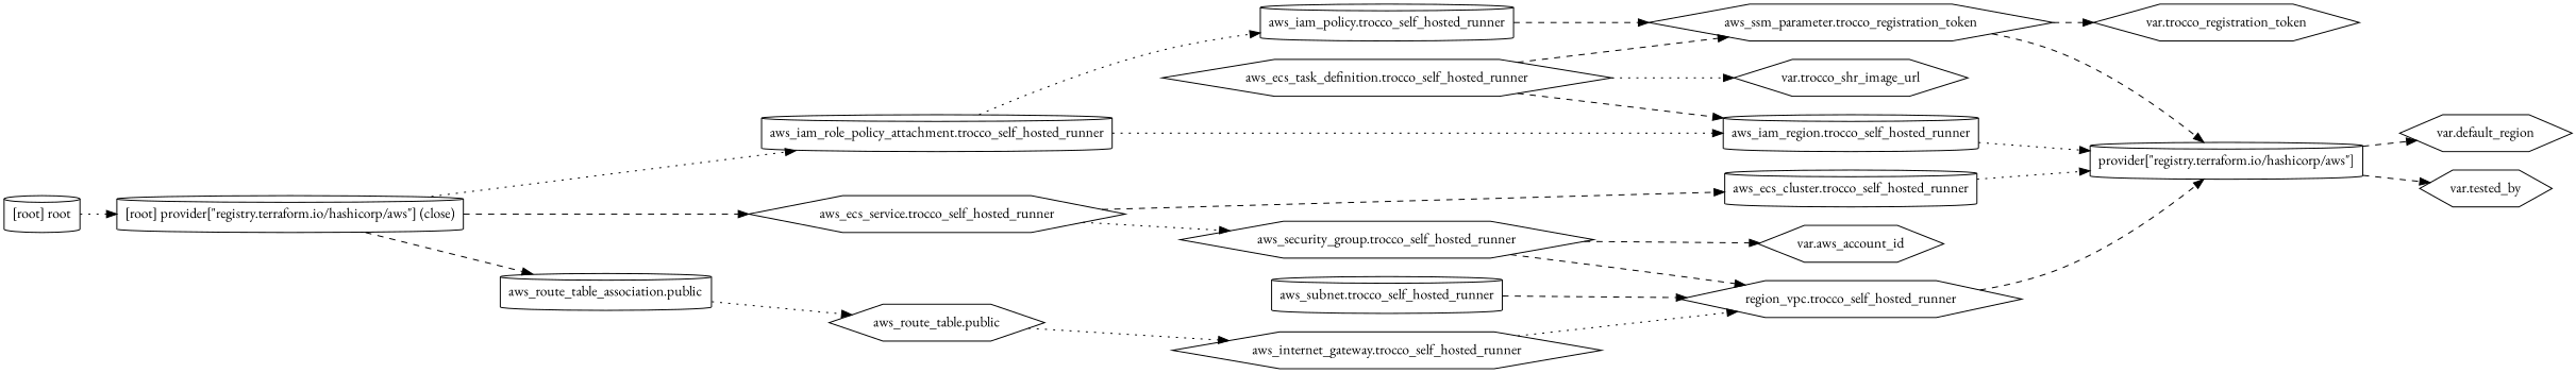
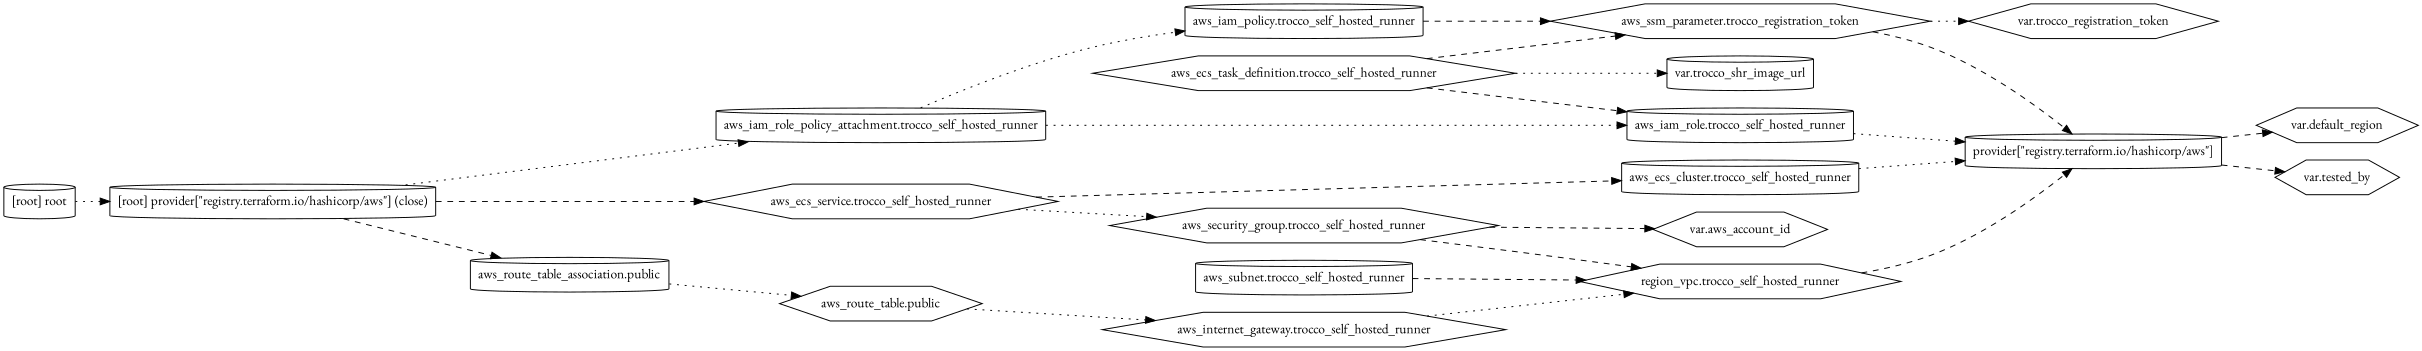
  digraph {
    compound=true
    fontname="EB Garamond"
    newrank=true
    rankdir=LR
    node [fontname="EB Garamond" shape=hexagon]
    edge [fontname="EB Garamond" style=dashed]
    n1 [label="provider[\"registry.terraform.io/hashicorp/aws\"]" shape=cylinder]
    n2 [label="aws_ecs_cluster.trocco_self_hosted_runner" shape=cylinder]
    n3 [label="aws_ecs_service.trocco_self_hosted_runner"]
    n4 [label="aws_ecs_task_definition.trocco_self_hosted_runner"]
    n5 [label="aws_security_group.trocco_self_hosted_runner"]
    n6 [label="aws_subnet.trocco_self_hosted_runner" shape=cylinder]
-   n7 [label="aws_iam_region.trocco_self_hosted_runner" shape=cylinder]
+   n7 [label="aws_iam_role.trocco_self_hosted_runner" shape=cylinder]
    n8 [label="aws_ssm_parameter.trocco_registration_token"]
-   n9 [label="var.trocco_shr_image_url"]
+   n9 [label="var.trocco_shr_image_url" shape=cylinder]
    n10 [label="aws_iam_policy.trocco_self_hosted_runner" shape=cylinder]
    n11 [label="var.aws_account_id"]
    n12 [label="aws_iam_role_policy_attachment.trocco_self_hosted_runner" shape=cylinder]
    n13 [label="aws_internet_gateway.trocco_self_hosted_runner"]
    n14 [label="region_vpc.trocco_self_hosted_runner"]
    n15 [label="aws_route_table.public"]
    n16 [label="aws_route_table_association.public" shape=cylinder]
    n17 [label="var.trocco_registration_token"]
    n18 [label="var.default_region"]
    n19 [label="var.tested_by"]
    "[root] provider[\"registry.terraform.io/hashicorp/aws\"] (close)" [shape=cylinder]
    "[root] root" [shape=cylinder]
    subgraph sub_1 {
      n1
      n2
      n3
      n4
      n5
      n6
      n7
      n8
      n9
      n10
      n11
      n12
      n13
      n14
      n15
      n16
      n17
      n18
      n19
      "[root] provider[\"registry.terraform.io/hashicorp/aws\"] (close)"
      "[root] root"
    }
    n1 -> n18
    n1 -> n19
    n2 -> n1 [style=dotted]
    n3 -> n2
    n3 -> n5 [style=dotted]
    n4 -> n7
    n4 -> n8
    n4 -> n9 [style=dotted]
    n5 -> n11
    n5 -> n14
    n6 -> n14
    n7 -> n1 [style=dotted]
    n8 -> n1
-   n8 -> n17
+   n8 -> n17 [style=dotted]
    n10 -> n8
    n12 -> n7 [style=dotted]
    n12 -> n10 [style=dotted]
    n13 -> n14 [style=dotted]
    n14 -> n1
    n15 -> n13 [style=dotted]
    n16 -> n15 [style=dotted]
    "[root] provider[\"registry.terraform.io/hashicorp/aws\"] (close)" -> n3
    "[root] provider[\"registry.terraform.io/hashicorp/aws\"] (close)" -> n12 [style=dotted]
    "[root] provider[\"registry.terraform.io/hashicorp/aws\"] (close)" -> n16
    "[root] root" -> "[root] provider[\"registry.terraform.io/hashicorp/aws\"] (close)" [style=dotted]
  }
